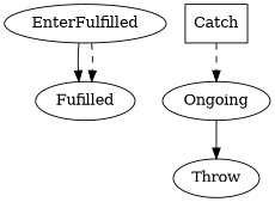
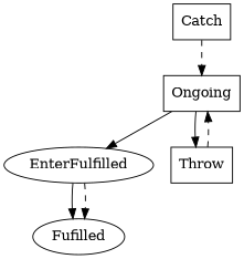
  digraph {
    n1 [label=Fufilled]
-   n2 [label=Ongoing]
+   n2 [label=Ongoing shape=box]
    n3 [label=EnterFulfilled shape=ellipse]
-   n4 [label=Throw shape=ellipse]
+   n4 [label=Throw shape=box]
    n5 [label=Catch shape=box]
+   n2 -> n3
    n2 -> n4
    n3 -> n1
    n3 -> n1 [style=dashed]
+   n4 -> n2 [style=dashed]
    n5 -> n2 [style=dashed]
  }
